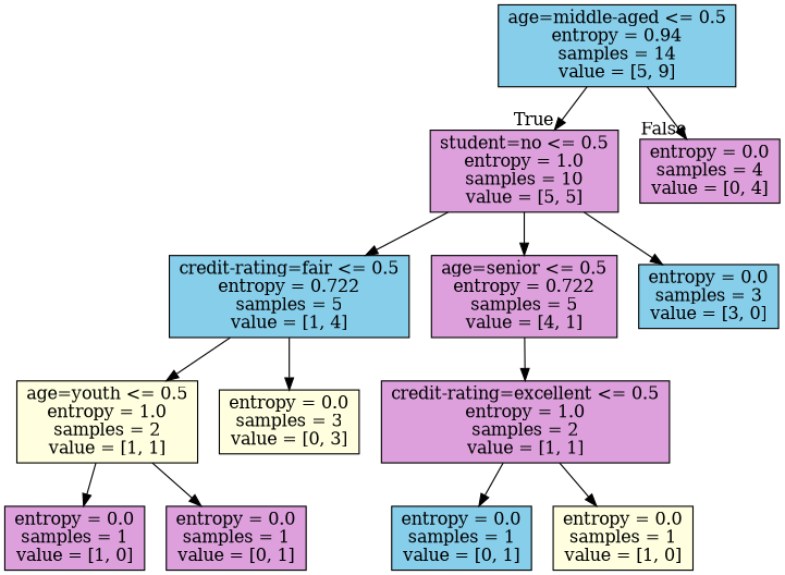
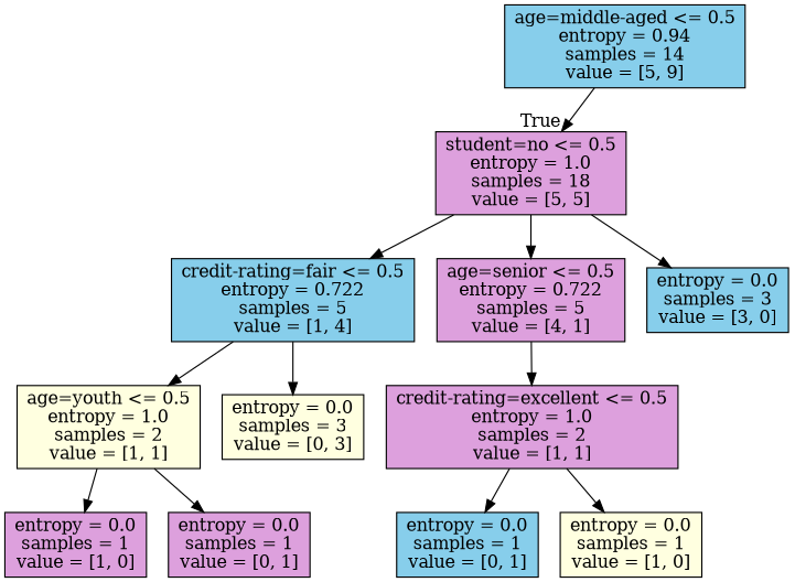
  digraph {
    node [fillcolor=plum shape=box style=filled]
    n1 [fillcolor=skyblue label="age=middle-aged <= 0.5\nentropy = 0.94\nsamples = 14\nvalue = [5, 9]"]
-   n2 [label="student=no <= 0.5\nentropy = 1.0\nsamples = 10\nvalue = [5, 5]"]
-   n3 [label="entropy = 0.0\nsamples = 4\nvalue = [0, 4]"]
+   n2 [label="student=no <= 0.5\nentropy = 1.0\nsamples = 18\nvalue = [5, 5]"]
    n4 [fillcolor=skyblue label="credit-rating=fair <= 0.5\nentropy = 0.722\nsamples = 5\nvalue = [1, 4]"]
    n5 [label="age=senior <= 0.5\nentropy = 0.722\nsamples = 5\nvalue = [4, 1]"]
    n6 [fillcolor=skyblue label="entropy = 0.0\nsamples = 3\nvalue = [3, 0]"]
    n7 [fillcolor=lightyellow label="age=youth <= 0.5\nentropy = 1.0\nsamples = 2\nvalue = [1, 1]"]
    n8 [fillcolor=lightyellow label="entropy = 0.0\nsamples = 3\nvalue = [0, 3]"]
    n9 [label="credit-rating=excellent <= 0.5\nentropy = 1.0\nsamples = 2\nvalue = [1, 1]"]
    n10 [label="entropy = 0.0\nsamples = 1\nvalue = [1, 0]"]
    n11 [label="entropy = 0.0\nsamples = 1\nvalue = [0, 1]"]
    n12 [fillcolor=skyblue label="entropy = 0.0\nsamples = 1\nvalue = [0, 1]"]
    n13 [fillcolor=lightyellow label="entropy = 0.0\nsamples = 1\nvalue = [1, 0]"]
    n1 -> n2 [headlabel=True labelangle=45 labeldistance=2.5]
-   n1 -> n3 [headlabel=False labelangle=-45 labeldistance=2.5]
    n2 -> n4
    n2 -> n5
    n2 -> n6
    n4 -> n7
    n4 -> n8
    n5 -> n9
    n7 -> n10
    n7 -> n11
    n9 -> n12
    n9 -> n13
  }
